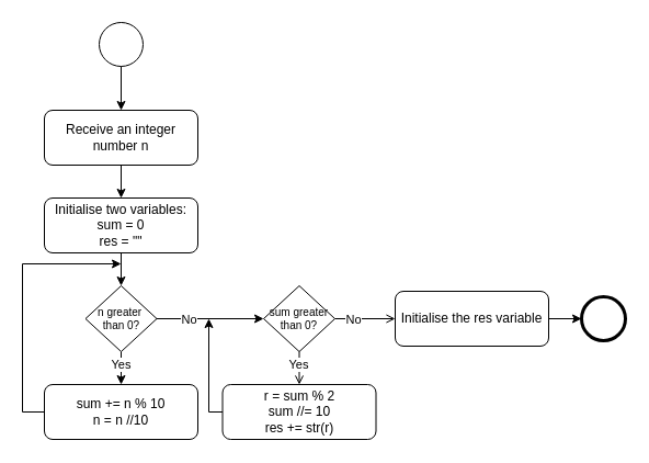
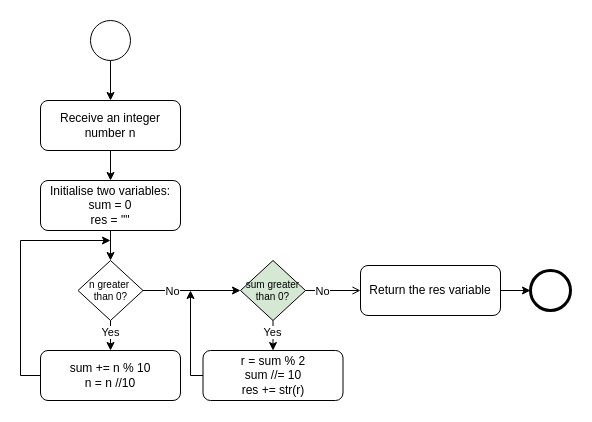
  <mxCell id="0" />
  <mxCell id="1" parent="0" />
  <mxCell id="2" value="" style="ellipse;whiteSpace=wrap;html=1;aspect=fixed;" vertex="1" parent="1"><mxGeometry x="90" y="20" width="40" height="40" as="geometry" /></mxCell>
  <mxCell id="3" value="Receive an integer number n" style="rounded=1;whiteSpace=wrap;html=1;" vertex="1" parent="1"><mxGeometry x="40" y="100" width="140" height="50" as="geometry" /></mxCell>
  <mxCell id="4" value="Initialise two variables:&lt;div&gt;sum = 0&lt;/div&gt;&lt;div&gt;res = &quot;&quot;&lt;/div&gt;" style="rounded=1;whiteSpace=wrap;html=1;" vertex="1" parent="1"><mxGeometry x="40" y="180" width="140" height="50" as="geometry" /></mxCell>
  <mxCell id="5" value="" style="endArrow=classic;html=1;rounded=0;exitX=0.5;exitY=1;exitDx=0;exitDy=0;entryX=0.5;entryY=0;entryDx=0;entryDy=0;" edge="1" parent="1" source="2" target="3"><mxGeometry width="50" height="50" relative="1" as="geometry"><mxPoint x="200" y="270" as="sourcePoint" /><mxPoint x="250" y="220" as="targetPoint" /></mxGeometry></mxCell>
  <mxCell id="6" value="" style="endArrow=classic;html=1;rounded=0;exitX=0.5;exitY=1;exitDx=0;exitDy=0;entryX=0.5;entryY=0;entryDx=0;entryDy=0;" edge="1" parent="1" source="3" target="4"><mxGeometry width="50" height="50" relative="1" as="geometry"><mxPoint x="120" y="70" as="sourcePoint" /><mxPoint x="120" y="110" as="targetPoint" /></mxGeometry></mxCell>
  <mxCell id="7" value="" style="endArrow=classic;html=1;rounded=0;exitX=0.5;exitY=1;exitDx=0;exitDy=0;entryX=0.5;entryY=0;entryDx=0;entryDy=0;" edge="1" parent="1" source="4"><mxGeometry width="50" height="50" relative="1" as="geometry"><mxPoint x="120" y="160" as="sourcePoint" /><mxPoint x="110" y="260" as="targetPoint" /></mxGeometry></mxCell>
  <mxCell id="8" value="n greater&amp;nbsp;&lt;div&gt;than 0?&lt;/div&gt;" style="rhombus;whiteSpace=wrap;html=1;fontSize=10;" vertex="1" parent="1"><mxGeometry x="77.5" y="260" width="65" height="60" as="geometry" /></mxCell>
  <mxCell id="9" value="" style="endArrow=classic;html=1;rounded=0;entryX=0.5;entryY=0;entryDx=0;entryDy=0;" edge="1" parent="1" target="11"><mxGeometry width="50" height="50" relative="1" as="geometry"><mxPoint x="110" y="320" as="sourcePoint" /><mxPoint x="109.66" y="340" as="targetPoint" /></mxGeometry></mxCell>
  <mxCell id="10" value="Yes" style="edgeLabel;html=1;align=center;verticalAlign=middle;resizable=0;points=[];" vertex="1" connectable="0" parent="9"><mxGeometry x="-0.299" y="-1" relative="1" as="geometry"><mxPoint as="offset" /></mxGeometry></mxCell>
  <mxCell id="11" value="sum += n % 10&lt;div&gt;n = n //10&lt;/div&gt;" style="rounded=1;whiteSpace=wrap;html=1;" vertex="1" parent="1"><mxGeometry x="40" y="350" width="140" height="50" as="geometry" /></mxCell>
  <mxCell id="12" value="" style="endArrow=classic;html=1;rounded=0;exitX=0;exitY=0.5;exitDx=0;exitDy=0;" edge="1" parent="1" source="11"><mxGeometry width="50" height="50" relative="1" as="geometry"><mxPoint x="120" y="240" as="sourcePoint" /><mxPoint x="110" y="240" as="targetPoint" /><Array as="points"><mxPoint x="20" y="375" /><mxPoint x="20" y="240" /></Array></mxGeometry></mxCell>
  <mxCell id="13" value="" style="endArrow=classic;html=1;rounded=0;exitX=1;exitY=0.5;exitDx=0;exitDy=0;entryX=0;entryY=0.5;entryDx=0;entryDy=0;" edge="1" parent="1" source="8"><mxGeometry width="50" height="50" relative="1" as="geometry"><mxPoint x="223" y="260" as="sourcePoint" /><mxPoint x="240" y="290" as="targetPoint" /></mxGeometry></mxCell>
  <mxCell id="14" value="No" style="edgeLabel;html=1;align=center;verticalAlign=middle;resizable=0;points=[];" vertex="1" connectable="0" parent="13"><mxGeometry x="-0.415" relative="1" as="geometry"><mxPoint as="offset" /></mxGeometry></mxCell>
- <mxCell id="15" value="sum greater&lt;div&gt;than 0?&lt;/div&gt;" style="rhombus;whiteSpace=wrap;html=1;fontSize=10;" vertex="1" parent="1"><mxGeometry x="240" y="260" width="65" height="60" as="geometry" /></mxCell>
+ <mxCell id="15" value="sum greater&lt;div&gt;than 0?&lt;/div&gt;" style="rhombus;whiteSpace=wrap;html=1;fontSize=10;fillColor=#d5e8d4;" vertex="1" parent="1"><mxGeometry x="240" y="260" width="65" height="60" as="geometry" /></mxCell>
  <mxCell id="16" style="edgeStyle=orthogonalEdgeStyle;rounded=0;orthogonalLoop=1;jettySize=auto;html=1;exitX=0;exitY=0.5;exitDx=0;exitDy=0;" edge="1" parent="1" source="17"><mxGeometry relative="1" as="geometry"><mxPoint x="190" y="290" as="targetPoint" /><Array as="points"><mxPoint x="190" y="375" /></Array></mxGeometry></mxCell>
  <mxCell id="17" value="r = sum % 2&lt;div&gt;sum //= 10&lt;/div&gt;&lt;div&gt;res += str(r)&lt;/div&gt;" style="rounded=1;whiteSpace=wrap;html=1;" vertex="1" parent="1"><mxGeometry x="202.5" y="350" width="140" height="50" as="geometry" /></mxCell>
- <mxCell id="18" value="" style="endArrow=open;html=1;rounded=0;entryX=0.5;entryY=0;entryDx=0;entryDy=0;exitX=0.5;exitY=1;exitDx=0;exitDy=0;" edge="1" parent="1" source="15" target="17"><mxGeometry width="50" height="50" relative="1" as="geometry"><mxPoint x="120" y="330" as="sourcePoint" /><mxPoint x="120" y="360" as="targetPoint" /></mxGeometry></mxCell>
+ <mxCell id="18" value="" style="endArrow=classic;html=1;rounded=0;entryX=0.5;entryY=0;entryDx=0;entryDy=0;exitX=0.5;exitY=1;exitDx=0;exitDy=0;" edge="1" parent="1" source="15" target="17"><mxGeometry width="50" height="50" relative="1" as="geometry"><mxPoint x="120" y="330" as="sourcePoint" /><mxPoint x="120" y="360" as="targetPoint" /></mxGeometry></mxCell>
  <mxCell id="19" value="Yes" style="edgeLabel;html=1;align=center;verticalAlign=middle;resizable=0;points=[];" vertex="1" connectable="0" parent="18"><mxGeometry x="-0.299" y="-1" relative="1" as="geometry"><mxPoint as="offset" /></mxGeometry></mxCell>
  <mxCell id="20" value="" style="endArrow=open;html=1;rounded=0;exitX=1;exitY=0.5;exitDx=0;exitDy=0;entryX=0;entryY=0.5;entryDx=0;entryDy=0;" edge="1" parent="1" source="15" target="22"><mxGeometry width="50" height="50" relative="1" as="geometry"><mxPoint x="305" y="280" as="sourcePoint" /><mxPoint x="390" y="290" as="targetPoint" /></mxGeometry></mxCell>
  <mxCell id="21" value="No" style="edgeLabel;html=1;align=center;verticalAlign=middle;resizable=0;points=[];" vertex="1" connectable="0" parent="20"><mxGeometry x="-0.415" relative="1" as="geometry"><mxPoint as="offset" /></mxGeometry></mxCell>
- <mxCell id="22" value="Initialise the res variable" style="rounded=1;whiteSpace=wrap;html=1;" vertex="1" parent="1"><mxGeometry x="360" y="265" width="140" height="50" as="geometry" /></mxCell>
+ <mxCell id="22" value="Return the res variable" style="rounded=1;whiteSpace=wrap;html=1;" vertex="1" parent="1"><mxGeometry x="360" y="265" width="140" height="50" as="geometry" /></mxCell>
  <mxCell id="23" value="" style="ellipse;whiteSpace=wrap;html=1;aspect=fixed;spacing=2;strokeWidth=3;" vertex="1" parent="1"><mxGeometry x="530" y="270" width="40" height="40" as="geometry" /></mxCell>
  <mxCell id="24" value="" style="endArrow=classic;html=1;rounded=0;exitX=1;exitY=0.5;exitDx=0;exitDy=0;entryX=0;entryY=0.5;entryDx=0;entryDy=0;" edge="1" parent="1" source="22" target="23"><mxGeometry width="50" height="50" relative="1" as="geometry"><mxPoint x="120" y="160" as="sourcePoint" /><mxPoint x="120" y="190" as="targetPoint" /></mxGeometry></mxCell>
